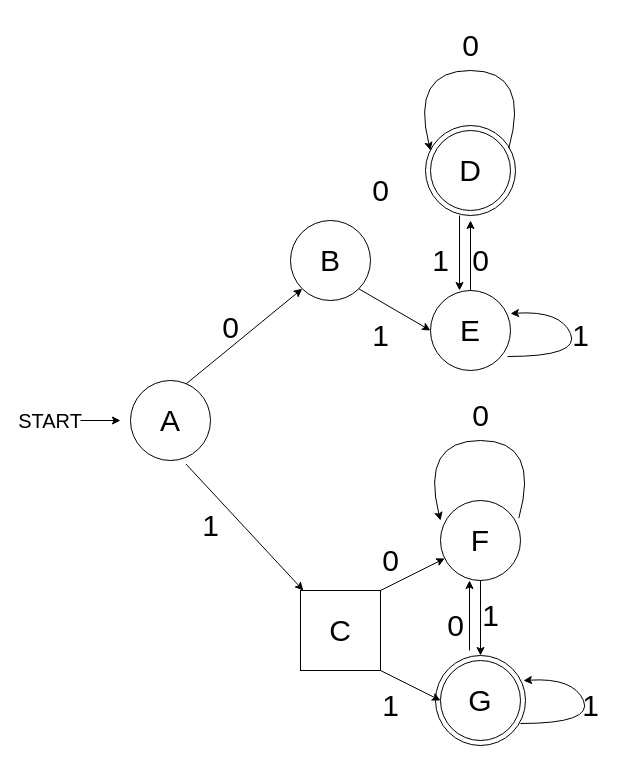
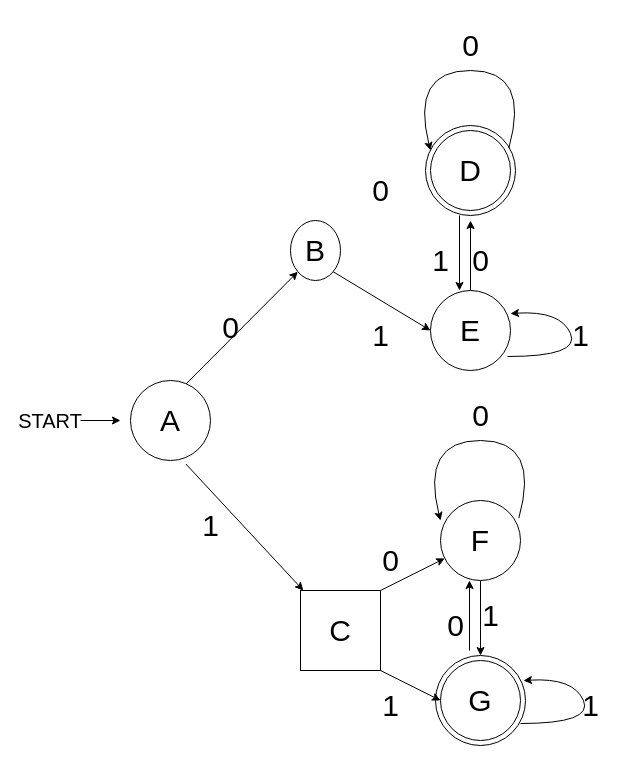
  <mxCell id="0" />
  <mxCell id="1" parent="0" />
  <mxCell id="2" value="" style="ellipse;whiteSpace=wrap;html=1;fontSize=30;" vertex="1" parent="1"><mxGeometry x="435" y="655" width="90" height="90" as="geometry" /></mxCell>
  <mxCell id="3" value="" style="ellipse;whiteSpace=wrap;html=1;fontSize=30;" vertex="1" parent="1"><mxGeometry x="425" y="125" width="90" height="90" as="geometry" /></mxCell>
  <mxCell id="4" value="A" style="ellipse;whiteSpace=wrap;html=1;fontSize=30;" parent="1" vertex="1"><mxGeometry x="130" y="380" width="80" height="80" as="geometry" /></mxCell>
  <mxCell id="5" value="&lt;font style=&quot;font-size: 20px;&quot;&gt;START&lt;/font&gt;" style="text;html=1;strokeColor=none;fillColor=none;align=center;verticalAlign=middle;whiteSpace=wrap;rounded=0;" parent="1" vertex="1"><mxGeometry y="405" width="60" height="30" as="geometry" x="20" /></mxCell>
  <mxCell id="6" value="" style="endArrow=classic;html=1;rounded=0;fontSize=30;exitX=1;exitY=0.5;exitDx=0;exitDy=0;" parent="1" source="5" edge="1"><mxGeometry width="50" height="50" relative="1" as="geometry"><mxPoint x="160" y="480" as="sourcePoint" /><mxPoint x="120" y="420" as="targetPoint" /></mxGeometry></mxCell>
- <mxCell id="7" value="B" style="ellipse;whiteSpace=wrap;html=1;fontSize=30;" parent="1" vertex="1"><mxGeometry x="290" y="220" width="80" height="80" as="geometry" /></mxCell>
+ <mxCell id="7" value="B" style="ellipse;whiteSpace=wrap;html=1;fontSize=30;" parent="1" vertex="1"><mxGeometry x="290" y="220" width="50" height="60" as="geometry" /></mxCell>
  <mxCell id="8" value="D" style="ellipse;whiteSpace=wrap;html=1;fontSize=30;" parent="1" vertex="1"><mxGeometry x="430" y="130" width="80" height="80" as="geometry" /></mxCell>
  <mxCell id="9" value="" style="endArrow=classic;html=1;rounded=0;fontSize=30;exitX=0.693;exitY=0.044;exitDx=0;exitDy=0;exitPerimeter=0;entryX=0;entryY=1;entryDx=0;entryDy=0;" parent="1" source="4" target="7" edge="1"><mxGeometry width="50" height="50" relative="1" as="geometry"><mxPoint x="1060" y="500" as="sourcePoint" /><mxPoint x="1110" y="450" as="targetPoint" /></mxGeometry></mxCell>
  <mxCell id="10" value="&lt;div&gt;0&lt;/div&gt;&lt;div&gt;&lt;br&gt;&lt;/div&gt;" style="text;html=1;align=center;verticalAlign=middle;resizable=0;points=[];autosize=1;strokeColor=none;fillColor=none;fontSize=30;" parent="1" vertex="1"><mxGeometry x="210" y="300" width="40" height="90" as="geometry" /></mxCell>
  <mxCell id="11" value="" style="curved=1;endArrow=classic;html=1;rounded=0;fontSize=30;exitX=0.979;exitY=0.221;exitDx=0;exitDy=0;exitPerimeter=0;entryX=0;entryY=0.25;entryDx=0;entryDy=0;entryPerimeter=0;" parent="1" source="8" target="8" edge="1"><mxGeometry width="50" height="50" relative="1" as="geometry"><mxPoint x="1060" y="500" as="sourcePoint" /><mxPoint x="460" y="-30" as="targetPoint" /><Array as="points"><mxPoint x="530" y="70" /><mxPoint x="410" y="70" /></Array></mxGeometry></mxCell>
  <mxCell id="12" value="0" style="text;html=1;align=center;verticalAlign=middle;resizable=0;points=[];autosize=1;strokeColor=none;fillColor=none;fontSize=30;" parent="1" vertex="1"><mxGeometry x="450" y="20" width="40" height="50" as="geometry" /></mxCell>
  <mxCell id="13" value="0" style="text;html=1;align=center;verticalAlign=middle;resizable=0;points=[];autosize=1;strokeColor=none;fillColor=none;fontSize=30;" parent="1" vertex="1"><mxGeometry x="360" y="165" width="40" height="50" as="geometry" /></mxCell>
  <mxCell id="14" value="" style="endArrow=classic;html=1;rounded=0;fontSize=30;exitX=0.693;exitY=1.044;exitDx=0;exitDy=0;exitPerimeter=0;" parent="1" source="4" target="23" edge="1"><mxGeometry width="50" height="50" relative="1" as="geometry"><mxPoint x="125.44" y="633.52" as="sourcePoint" /><mxPoint x="289.903" y="520.811" as="targetPoint" /></mxGeometry></mxCell>
  <mxCell id="15" value="1" style="text;html=1;align=center;verticalAlign=middle;resizable=0;points=[];autosize=1;strokeColor=none;fillColor=none;fontSize=30;" parent="1" vertex="1"><mxGeometry x="190" y="500" width="40" height="50" as="geometry" /></mxCell>
  <mxCell id="16" value="E" style="ellipse;whiteSpace=wrap;html=1;fontSize=30;" parent="1" vertex="1"><mxGeometry x="430" y="290" width="80" height="80" as="geometry" /></mxCell>
  <mxCell id="17" value="" style="endArrow=classic;html=1;rounded=0;fontSize=30;exitX=1;exitY=1;exitDx=0;exitDy=0;entryX=0;entryY=0.5;entryDx=0;entryDy=0;" parent="1" source="7" target="16" edge="1"><mxGeometry width="50" height="50" relative="1" as="geometry"><mxPoint x="980" y="430" as="sourcePoint" /><mxPoint x="1030" y="380" as="targetPoint" /></mxGeometry></mxCell>
  <mxCell id="18" value="1" style="text;html=1;align=center;verticalAlign=middle;resizable=0;points=[];autosize=1;strokeColor=none;fillColor=none;fontSize=30;" parent="1" vertex="1"><mxGeometry x="360" y="310" width="40" height="50" as="geometry" /></mxCell>
  <mxCell id="19" value="" style="endArrow=classic;html=1;rounded=0;fontSize=30;" edge="1" parent="1" source="16"><mxGeometry width="50" height="50" relative="1" as="geometry"><mxPoint x="730" y="670" as="sourcePoint" /><mxPoint x="470" y="220" as="targetPoint" /></mxGeometry></mxCell>
  <mxCell id="20" value="0" style="text;html=1;align=center;verticalAlign=middle;resizable=0;points=[];autosize=1;strokeColor=none;fillColor=none;fontSize=30;" vertex="1" parent="1"><mxGeometry x="460" y="235" width="40" height="50" as="geometry" /></mxCell>
  <mxCell id="21" value="" style="curved=1;endArrow=classic;html=1;rounded=0;fontSize=30;exitX=0.963;exitY=0.825;exitDx=0;exitDy=0;exitPerimeter=0;entryX=1;entryY=0.288;entryDx=0;entryDy=0;entryPerimeter=0;fontStyle=1" edge="1" parent="1" source="16" target="16"><mxGeometry width="50" height="50" relative="1" as="geometry"><mxPoint x="598.32" y="372.68" as="sourcePoint" /><mxPoint x="520" y="375" as="targetPoint" /><Array as="points"><mxPoint x="580" y="356" /><mxPoint x="560" y="310" /></Array></mxGeometry></mxCell>
  <mxCell id="22" value="1" style="text;html=1;align=center;verticalAlign=middle;resizable=0;points=[];autosize=1;strokeColor=none;fillColor=none;fontSize=30;" vertex="1" parent="1"><mxGeometry x="560" y="310" width="40" height="50" as="geometry" /></mxCell>
  <mxCell id="23" value="C" style="whiteSpace=wrap;html=1;fontSize=30;rounded=0;" vertex="1" parent="1"><mxGeometry x="300" y="590" width="80" height="80" as="geometry" /></mxCell>
  <mxCell id="24" value="F" style="ellipse;whiteSpace=wrap;html=1;fontSize=30;" vertex="1" parent="1"><mxGeometry x="440" y="500" width="80" height="80" as="geometry" /></mxCell>
  <mxCell id="25" value="" style="curved=1;endArrow=classic;html=1;rounded=0;fontSize=30;exitX=0.979;exitY=0.221;exitDx=0;exitDy=0;exitPerimeter=0;entryX=0;entryY=0.25;entryDx=0;entryDy=0;entryPerimeter=0;" edge="1" parent="1" source="24" target="24"><mxGeometry width="50" height="50" relative="1" as="geometry"><mxPoint x="1070" y="870" as="sourcePoint" /><mxPoint x="470" y="340" as="targetPoint" /><Array as="points"><mxPoint x="540" y="440" /><mxPoint x="420" y="440" /></Array></mxGeometry></mxCell>
  <mxCell id="26" value="0" style="text;html=1;align=center;verticalAlign=middle;resizable=0;points=[];autosize=1;strokeColor=none;fillColor=none;fontSize=30;" vertex="1" parent="1"><mxGeometry x="460" y="390" width="40" height="50" as="geometry" /></mxCell>
  <mxCell id="27" value="" style="endArrow=classic;html=1;rounded=0;fontSize=30;exitX=1;exitY=0;exitDx=0;exitDy=0;" edge="1" parent="1" source="23" target="24"><mxGeometry width="50" height="50" relative="1" as="geometry"><mxPoint x="1070" y="870" as="sourcePoint" /><mxPoint x="1120" y="820" as="targetPoint" /></mxGeometry></mxCell>
  <mxCell id="28" value="0" style="text;html=1;align=center;verticalAlign=middle;resizable=0;points=[];autosize=1;strokeColor=none;fillColor=none;fontSize=30;" vertex="1" parent="1"><mxGeometry x="370" y="535" width="40" height="50" as="geometry" /></mxCell>
  <mxCell id="29" value="G" style="ellipse;whiteSpace=wrap;html=1;fontSize=30;" vertex="1" parent="1"><mxGeometry x="440" y="660" width="80" height="80" as="geometry" /></mxCell>
  <mxCell id="30" value="" style="endArrow=classic;html=1;rounded=0;fontSize=30;exitX=1;exitY=1;exitDx=0;exitDy=0;entryX=0;entryY=0.5;entryDx=0;entryDy=0;" edge="1" parent="1" source="23" target="29"><mxGeometry width="50" height="50" relative="1" as="geometry"><mxPoint x="990" y="800" as="sourcePoint" /><mxPoint x="1040" y="750" as="targetPoint" /></mxGeometry></mxCell>
  <mxCell id="31" value="1" style="text;html=1;align=center;verticalAlign=middle;resizable=0;points=[];autosize=1;strokeColor=none;fillColor=none;fontSize=30;" vertex="1" parent="1"><mxGeometry x="370" y="680" width="40" height="50" as="geometry" /></mxCell>
  <mxCell id="32" value="" style="endArrow=classic;html=1;rounded=0;fontSize=30;entryX=0.5;entryY=0;entryDx=0;entryDy=0;exitX=0.5;exitY=1;exitDx=0;exitDy=0;" edge="1" parent="1" source="24" target="2"><mxGeometry width="50" height="50" relative="1" as="geometry"><mxPoint x="570" y="600" as="sourcePoint" /><mxPoint x="480" y="590" as="targetPoint" /></mxGeometry></mxCell>
  <mxCell id="33" value="1" style="text;html=1;align=center;verticalAlign=middle;resizable=0;points=[];autosize=1;strokeColor=none;fillColor=none;fontSize=30;" vertex="1" parent="1"><mxGeometry x="570" y="680" width="40" height="50" as="geometry" /></mxCell>
  <mxCell id="34" value="" style="curved=1;endArrow=classic;html=1;rounded=0;fontSize=30;exitX=0.963;exitY=0.825;exitDx=0;exitDy=0;exitPerimeter=0;entryX=1;entryY=0.288;entryDx=0;entryDy=0;entryPerimeter=0;" edge="1" parent="1"><mxGeometry width="50" height="50" relative="1" as="geometry"><mxPoint x="520" y="723" as="sourcePoint" /><mxPoint x="522.96" y="680.04" as="targetPoint" /><Array as="points"><mxPoint x="592.96" y="723" /><mxPoint x="572.96" y="677" /></Array></mxGeometry></mxCell>
  <mxCell id="35" value="1" style="text;html=1;align=center;verticalAlign=middle;resizable=0;points=[];autosize=1;strokeColor=none;fillColor=none;fontSize=30;" vertex="1" parent="1"><mxGeometry x="470" y="590" width="40" height="50" as="geometry" /></mxCell>
  <mxCell id="36" value="" style="endArrow=classic;html=1;rounded=0;fontSize=30;entryX=0.5;entryY=0;entryDx=0;entryDy=0;exitX=0.5;exitY=1;exitDx=0;exitDy=0;" edge="1" parent="1"><mxGeometry width="50" height="50" relative="1" as="geometry"><mxPoint x="459" y="215" as="sourcePoint" /><mxPoint x="459" y="290" as="targetPoint" /></mxGeometry></mxCell>
  <mxCell id="37" value="1" style="text;html=1;align=center;verticalAlign=middle;resizable=0;points=[];autosize=1;strokeColor=none;fillColor=none;fontSize=30;" vertex="1" parent="1"><mxGeometry x="420" y="235" width="40" height="50" as="geometry" /></mxCell>
  <mxCell id="38" value="" style="endArrow=classic;html=1;rounded=0;fontSize=30;" edge="1" parent="1"><mxGeometry width="50" height="50" relative="1" as="geometry"><mxPoint x="469" y="650" as="sourcePoint" /><mxPoint x="469" y="580" as="targetPoint" /></mxGeometry></mxCell>
  <mxCell id="39" value="0" style="text;html=1;align=center;verticalAlign=middle;resizable=0;points=[];autosize=1;strokeColor=none;fillColor=none;fontSize=30;" vertex="1" parent="1"><mxGeometry x="435" y="600" width="40" height="50" as="geometry" /></mxCell>
